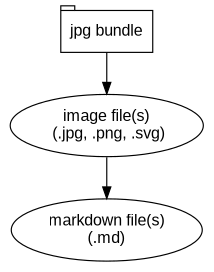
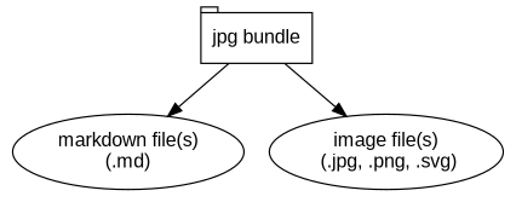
  digraph {
    fontname="Liberation Sans"
    node [fontname="Liberation Sans"]
    edge [fontname="Liberation Sans"]
    n1 [label="jpg bundle" shape=tab]
    "markdown file(s)\n(.md)"
    "image file(s)\n (.jpg, .png, .svg)"
-   "image file(s)\n (.jpg, .png, .svg)" -> "markdown file(s)\n(.md)"
+   n1 -> "markdown file(s)\n(.md)"
    n1 -> "image file(s)\n (.jpg, .png, .svg)"
  }
